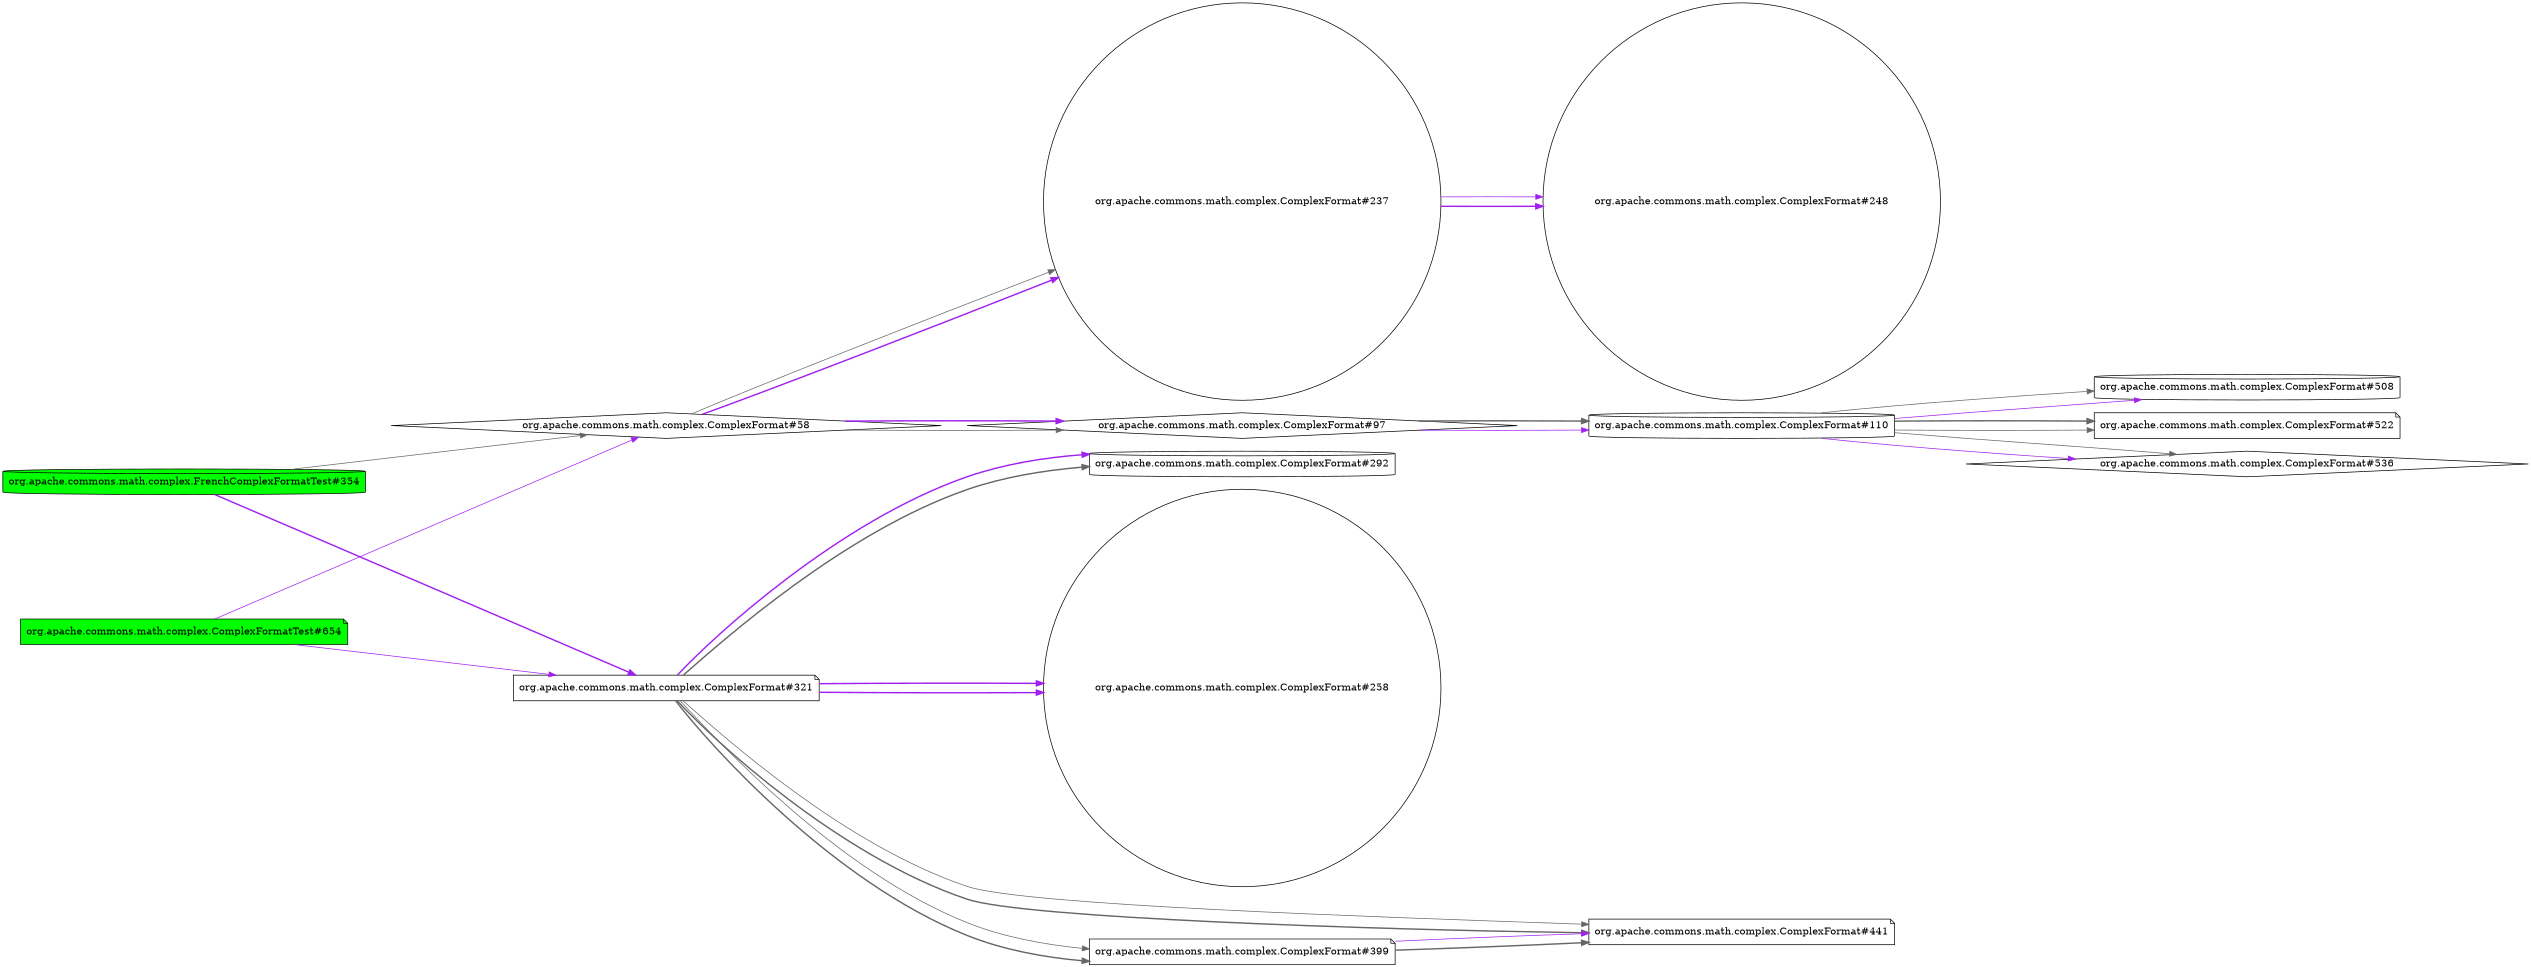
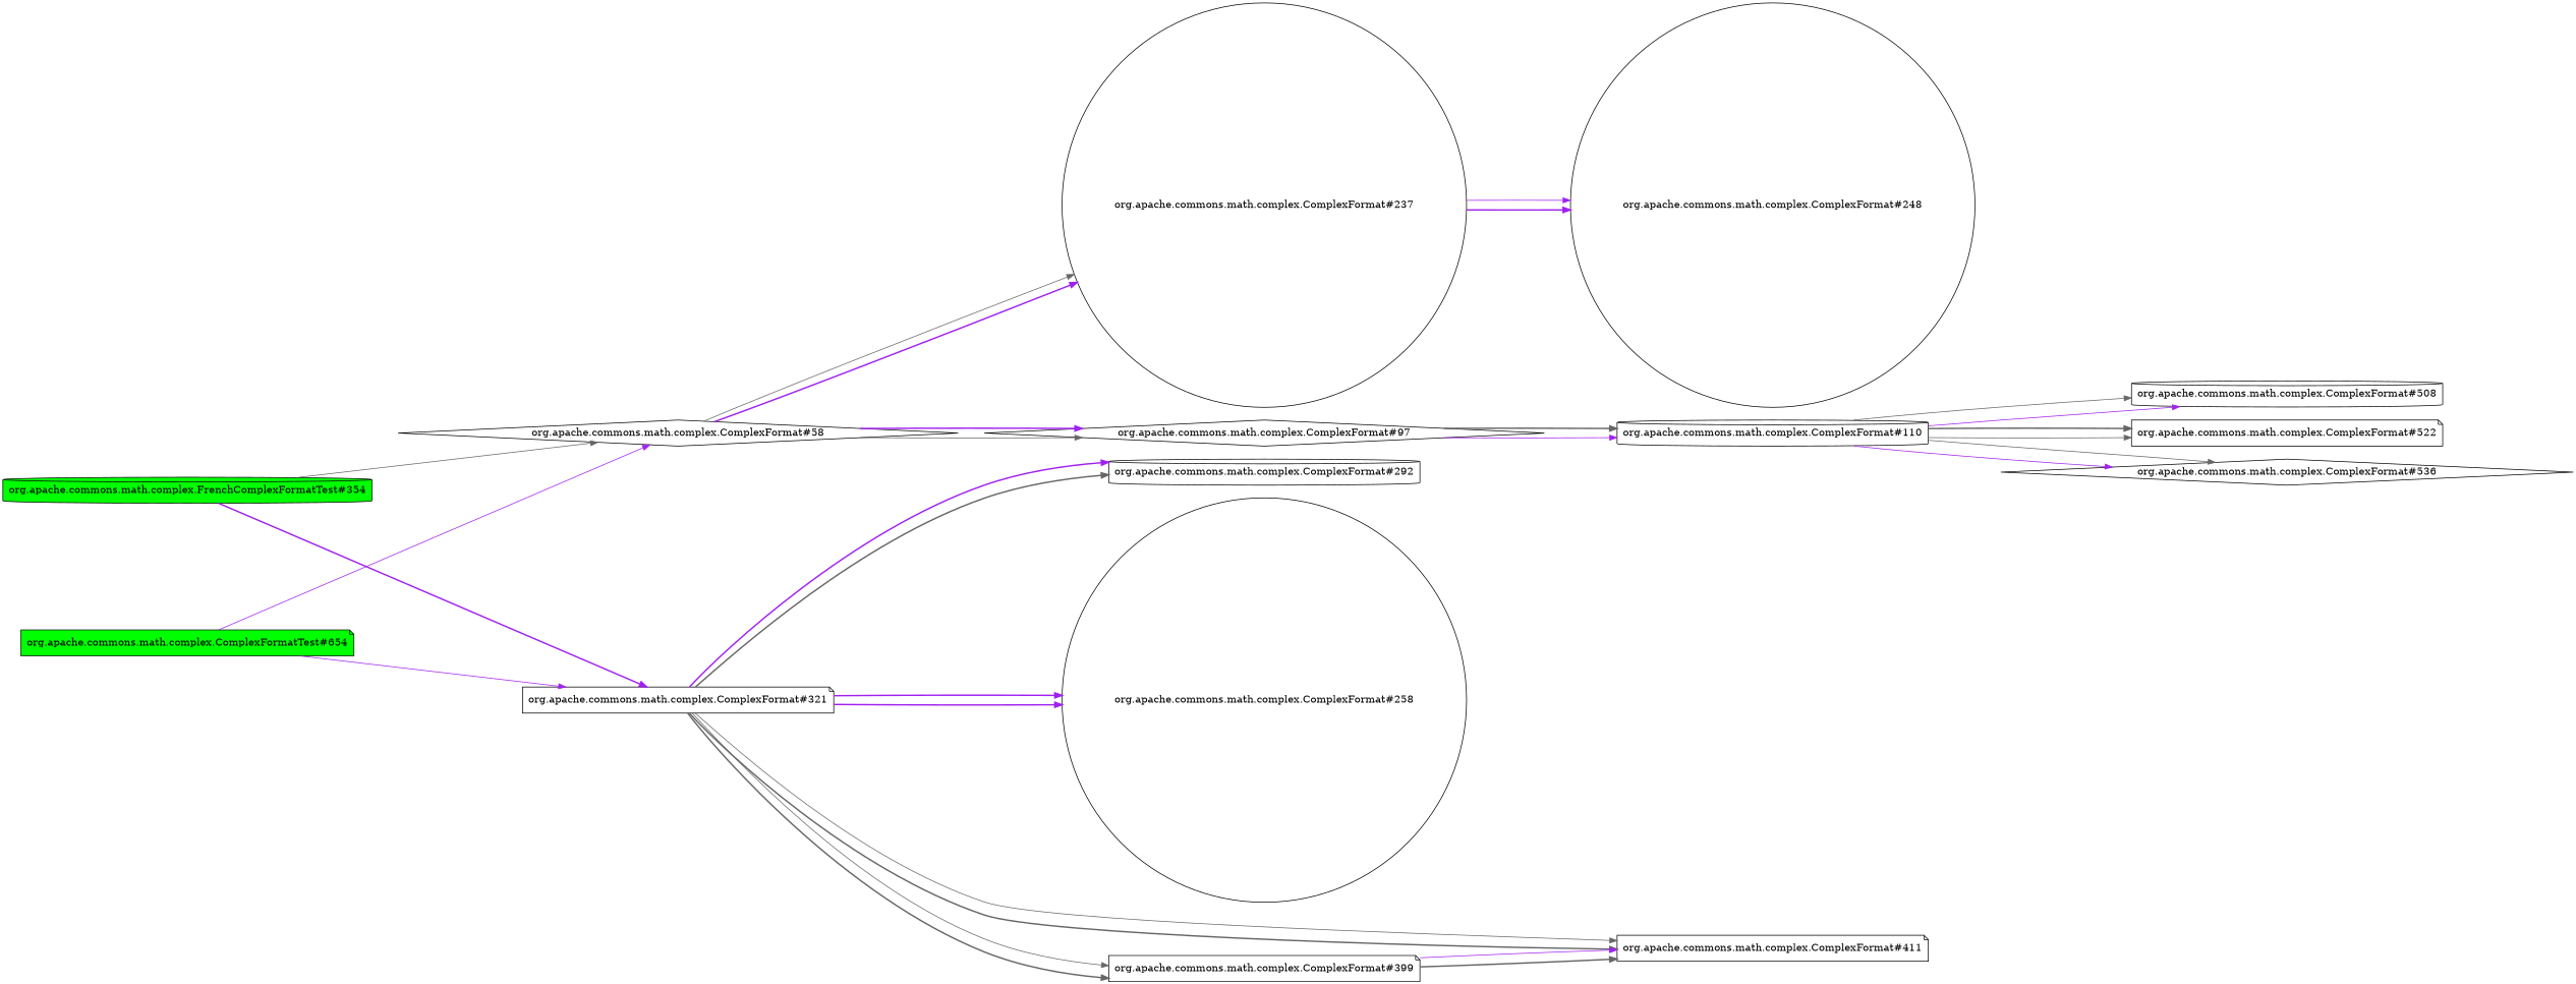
  digraph {
    rankdir=LR
    node [shape=note]
    edge [color=gray40 style=solid]
    "org.apache.commons.math.complex.FrenchComplexFormatTest#354" [fillcolor=green shape=cylinder style=filled]
    "org.apache.commons.math.complex.ComplexFormat#58" [shape=diamond]
    "org.apache.commons.math.complex.ComplexFormat#321"
    "org.apache.commons.math.complex.ComplexFormat#237" [shape=circle]
    "org.apache.commons.math.complex.ComplexFormat#97" [shape=diamond]
    "org.apache.commons.math.complex.ComplexFormat#399"
-   "org.apache.commons.math.complex.ComplexFormat#411" [label="org.apache.commons.math.complex.ComplexFormat#441"]
+   "org.apache.commons.math.complex.ComplexFormat#411"
    "org.apache.commons.math.complex.ComplexFormat#292" [shape=cylinder]
    "org.apache.commons.math.complex.ComplexFormat#258" [shape=circle]
    "org.apache.commons.math.complex.ComplexFormat#248" [shape=circle]
    "org.apache.commons.math.complex.ComplexFormat#110" [shape=cylinder]
    "org.apache.commons.math.complex.ComplexFormat#508" [shape=cylinder]
    "org.apache.commons.math.complex.ComplexFormat#522"
    "org.apache.commons.math.complex.ComplexFormat#536" [shape=diamond]
    n15 [fillcolor=green label="org.apache.commons.math.complex.ComplexFormatTest#654" style=filled]
    "org.apache.commons.math.complex.FrenchComplexFormatTest#354" -> "org.apache.commons.math.complex.ComplexFormat#58"
    "org.apache.commons.math.complex.FrenchComplexFormatTest#354" -> "org.apache.commons.math.complex.ComplexFormat#321" [color=purple style=bold]
    "org.apache.commons.math.complex.ComplexFormat#58" -> "org.apache.commons.math.complex.ComplexFormat#237" [color=purple style=bold]
    "org.apache.commons.math.complex.ComplexFormat#58" -> "org.apache.commons.math.complex.ComplexFormat#237"
    "org.apache.commons.math.complex.ComplexFormat#58" -> "org.apache.commons.math.complex.ComplexFormat#97"
    "org.apache.commons.math.complex.ComplexFormat#58" -> "org.apache.commons.math.complex.ComplexFormat#97" [color=purple style=bold]
    "org.apache.commons.math.complex.ComplexFormat#321" -> "org.apache.commons.math.complex.ComplexFormat#399" [style=bold]
    "org.apache.commons.math.complex.ComplexFormat#321" -> "org.apache.commons.math.complex.ComplexFormat#399"
    "org.apache.commons.math.complex.ComplexFormat#321" -> "org.apache.commons.math.complex.ComplexFormat#411" [style=bold]
    "org.apache.commons.math.complex.ComplexFormat#321" -> "org.apache.commons.math.complex.ComplexFormat#411"
    "org.apache.commons.math.complex.ComplexFormat#321" -> "org.apache.commons.math.complex.ComplexFormat#292" [style=bold]
    "org.apache.commons.math.complex.ComplexFormat#321" -> "org.apache.commons.math.complex.ComplexFormat#292" [color=purple style=bold]
    "org.apache.commons.math.complex.ComplexFormat#321" -> "org.apache.commons.math.complex.ComplexFormat#258" [color=purple style=bold]
    "org.apache.commons.math.complex.ComplexFormat#321" -> "org.apache.commons.math.complex.ComplexFormat#258" [color=purple style=bold]
    "org.apache.commons.math.complex.ComplexFormat#237" -> "org.apache.commons.math.complex.ComplexFormat#248" [color=purple style=bold]
    "org.apache.commons.math.complex.ComplexFormat#237" -> "org.apache.commons.math.complex.ComplexFormat#248" [color=purple]
    "org.apache.commons.math.complex.ComplexFormat#97" -> "org.apache.commons.math.complex.ComplexFormat#110" [color=purple]
    "org.apache.commons.math.complex.ComplexFormat#97" -> "org.apache.commons.math.complex.ComplexFormat#110" [style=bold]
    "org.apache.commons.math.complex.ComplexFormat#399" -> "org.apache.commons.math.complex.ComplexFormat#411" [style=bold]
    "org.apache.commons.math.complex.ComplexFormat#399" -> "org.apache.commons.math.complex.ComplexFormat#411" [color=purple]
    "org.apache.commons.math.complex.ComplexFormat#110" -> "org.apache.commons.math.complex.ComplexFormat#508" [color=purple]
    "org.apache.commons.math.complex.ComplexFormat#110" -> "org.apache.commons.math.complex.ComplexFormat#508"
    "org.apache.commons.math.complex.ComplexFormat#110" -> "org.apache.commons.math.complex.ComplexFormat#522"
    "org.apache.commons.math.complex.ComplexFormat#110" -> "org.apache.commons.math.complex.ComplexFormat#522" [style=bold]
    "org.apache.commons.math.complex.ComplexFormat#110" -> "org.apache.commons.math.complex.ComplexFormat#536" [color=purple]
    "org.apache.commons.math.complex.ComplexFormat#110" -> "org.apache.commons.math.complex.ComplexFormat#536"
    n15 -> "org.apache.commons.math.complex.ComplexFormat#58" [color=purple]
    n15 -> "org.apache.commons.math.complex.ComplexFormat#321" [color=purple]
  }
